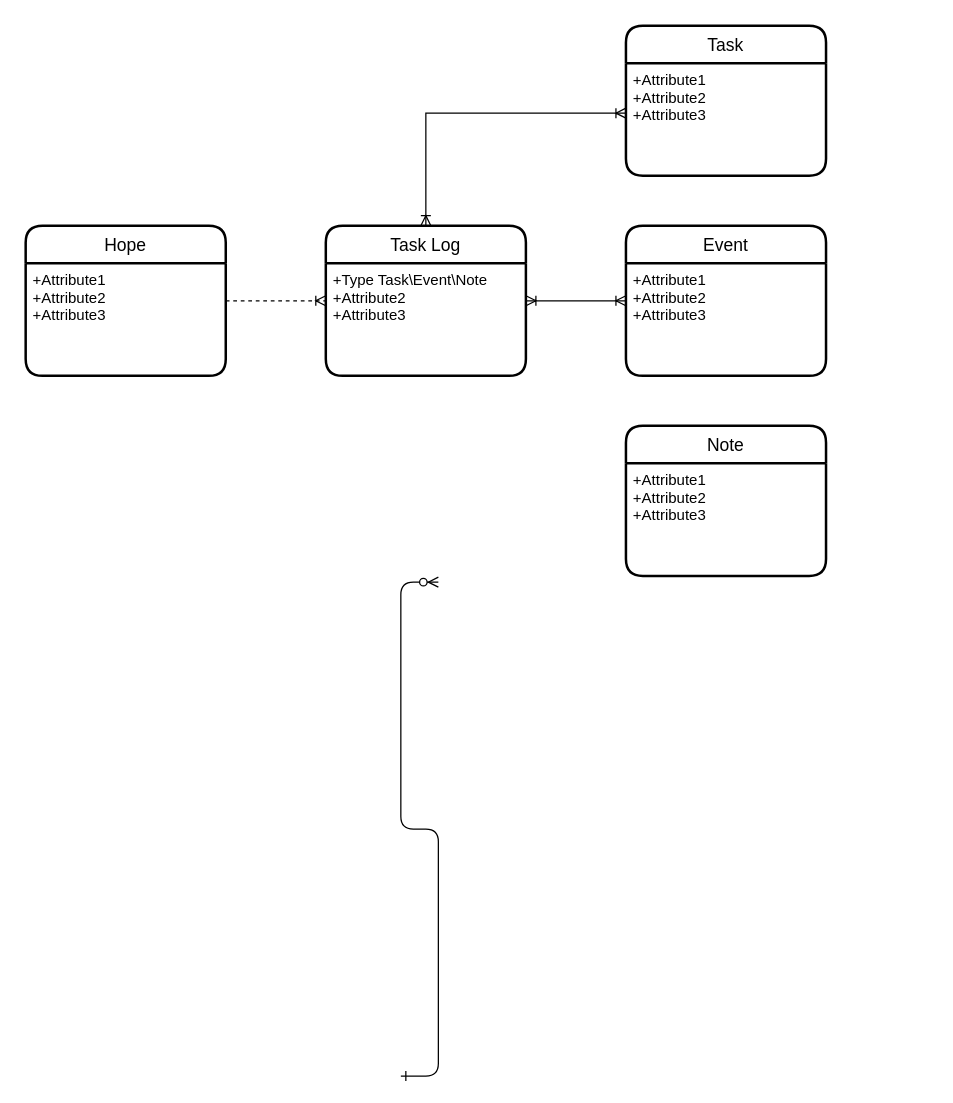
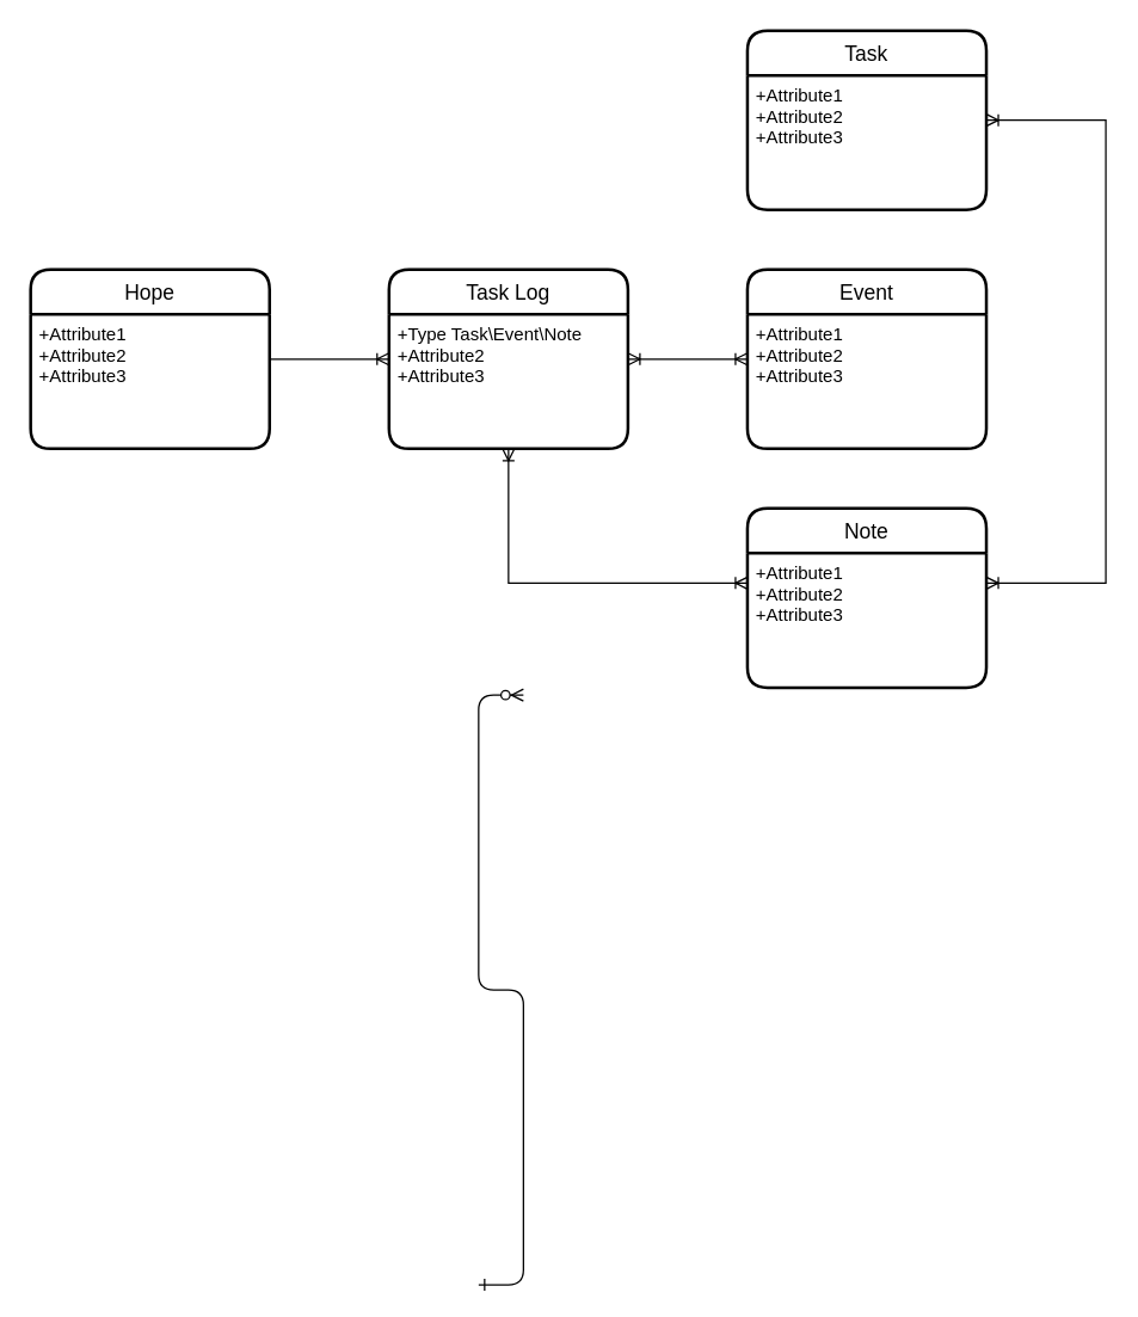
  <mxCell id="0" />
  <mxCell id="1" parent="0" />
  <mxCell id="2" value="" style="edgeStyle=entityRelationEdgeStyle;endArrow=ERzeroToMany;startArrow=ERone;endFill=1;startFill=0;" parent="1" edge="1"><mxGeometry width="100" height="100" relative="1" as="geometry"><mxPoint x="320" y="860" as="sourcePoint" /><mxPoint x="350" y="465" as="targetPoint" /></mxGeometry></mxCell>
  <mxCell id="3" value="Hope" style="swimlane;childLayout=stackLayout;horizontal=1;startSize=30;horizontalStack=0;rounded=1;fontSize=14;fontStyle=0;strokeWidth=2;resizeParent=0;resizeLast=1;shadow=0;dashed=0;align=center;" vertex="1" parent="1"><mxGeometry x="20" y="180" width="160" height="120" as="geometry" /></mxCell>
  <mxCell id="4" value="+Attribute1&#10;+Attribute2&#10;+Attribute3" style="align=left;strokeColor=none;fillColor=none;spacingLeft=4;fontSize=12;verticalAlign=top;resizable=0;rotatable=0;part=1;" vertex="1" parent="3"><mxGeometry y="30" width="160" height="90" as="geometry" /></mxCell>
  <mxCell id="5" value="Task Log" style="swimlane;childLayout=stackLayout;horizontal=1;startSize=30;horizontalStack=0;rounded=1;fontSize=14;fontStyle=0;strokeWidth=2;resizeParent=0;resizeLast=1;shadow=0;dashed=0;align=center;" vertex="1" parent="1"><mxGeometry x="260" y="180" width="160" height="120" as="geometry"><mxRectangle x="280" y="40" width="60" height="30" as="alternateBounds" /></mxGeometry></mxCell>
  <mxCell id="6" value="+Type Task\Event\Note&#10;+Attribute2&#10;+Attribute3" style="align=left;strokeColor=none;fillColor=none;spacingLeft=4;fontSize=12;verticalAlign=top;resizable=0;rotatable=0;part=1;" vertex="1" parent="5"><mxGeometry y="30" width="160" height="90" as="geometry" /></mxCell>
- <mxCell id="7" value="" style="edgeStyle=entityRelationEdgeStyle;fontSize=12;html=1;endArrow=ERoneToMany;endFill=0;rounded=0;dashed=1;" edge="1" parent="1" source="3" target="5"><mxGeometry width="100" height="100" relative="1" as="geometry"><mxPoint x="320" y="430" as="sourcePoint" /><mxPoint x="420" y="330" as="targetPoint" /></mxGeometry></mxCell>
+ <mxCell id="7" value="" style="edgeStyle=entityRelationEdgeStyle;fontSize=12;html=1;endArrow=ERoneToMany;endFill=0;rounded=0;" edge="1" parent="1" source="3" target="5"><mxGeometry width="100" height="100" relative="1" as="geometry"><mxPoint x="320" y="430" as="sourcePoint" /><mxPoint x="420" y="330" as="targetPoint" /></mxGeometry></mxCell>
  <mxCell id="8" value="Event" style="swimlane;childLayout=stackLayout;horizontal=1;startSize=30;horizontalStack=0;rounded=1;fontSize=14;fontStyle=0;strokeWidth=2;resizeParent=0;resizeLast=1;shadow=0;dashed=0;align=center;" vertex="1" parent="1"><mxGeometry x="500" y="180" width="160" height="120" as="geometry"><mxRectangle x="280" y="40" width="60" height="30" as="alternateBounds" /></mxGeometry></mxCell>
  <mxCell id="9" value="+Attribute1&#10;+Attribute2&#10;+Attribute3" style="align=left;strokeColor=none;fillColor=none;spacingLeft=4;fontSize=12;verticalAlign=top;resizable=0;rotatable=0;part=1;" vertex="1" parent="8"><mxGeometry y="30" width="160" height="90" as="geometry" /></mxCell>
  <mxCell id="10" style="edgeStyle=orthogonalEdgeStyle;rounded=0;orthogonalLoop=1;jettySize=auto;html=1;endArrow=ERoneToMany;endFill=0;startArrow=ERoneToMany;startFill=0;" edge="1" parent="1" source="5" target="8"><mxGeometry relative="1" as="geometry" /></mxCell>
  <mxCell id="11" value="Task" style="swimlane;childLayout=stackLayout;horizontal=1;startSize=30;horizontalStack=0;rounded=1;fontSize=14;fontStyle=0;strokeWidth=2;resizeParent=0;resizeLast=1;shadow=0;dashed=0;align=center;" vertex="1" parent="1"><mxGeometry x="500" y="20" width="160" height="120" as="geometry"><mxRectangle x="280" y="40" width="60" height="30" as="alternateBounds" /></mxGeometry></mxCell>
  <mxCell id="12" value="+Attribute1&#10;+Attribute2&#10;+Attribute3" style="align=left;strokeColor=none;fillColor=none;spacingLeft=4;fontSize=12;verticalAlign=top;resizable=0;rotatable=0;part=1;" vertex="1" parent="11"><mxGeometry y="30" width="160" height="90" as="geometry" /></mxCell>
  <mxCell id="13" value="Note" style="swimlane;childLayout=stackLayout;horizontal=1;startSize=30;horizontalStack=0;rounded=1;fontSize=14;fontStyle=0;strokeWidth=2;resizeParent=0;resizeLast=1;shadow=0;dashed=0;align=center;" vertex="1" parent="1"><mxGeometry x="500" y="340" width="160" height="120" as="geometry"><mxRectangle x="280" y="40" width="60" height="30" as="alternateBounds" /></mxGeometry></mxCell>
  <mxCell id="14" value="+Attribute1&#10;+Attribute2&#10;+Attribute3" style="align=left;strokeColor=none;fillColor=none;spacingLeft=4;fontSize=12;verticalAlign=top;resizable=0;rotatable=0;part=1;" vertex="1" parent="13"><mxGeometry y="30" width="160" height="90" as="geometry" /></mxCell>
- <mxCell id="16" style="edgeStyle=orthogonalEdgeStyle;rounded=0;orthogonalLoop=1;jettySize=auto;html=1;endArrow=ERoneToMany;endFill=0;startArrow=ERoneToMany;startFill=0;" edge="1" parent="1" source="5" target="11"><mxGeometry relative="1" as="geometry"><mxPoint x="350.034" y="310" as="sourcePoint" /><mxPoint x="290.034" y="430" as="targetPoint" /><Array as="points"><mxPoint x="340" y="90" /></Array></mxGeometry></mxCell>
+ <mxCell id="15" style="edgeStyle=orthogonalEdgeStyle;rounded=0;orthogonalLoop=1;jettySize=auto;html=1;endArrow=ERoneToMany;endFill=0;startArrow=ERoneToMany;startFill=0;" edge="1" parent="1" source="5" target="13"><mxGeometry relative="1" as="geometry"><mxPoint x="430" y="250" as="sourcePoint" /><mxPoint x="580" y="250" as="targetPoint" /><Array as="points"><mxPoint x="340" y="390" /></Array></mxGeometry></mxCell>
+ <mxCell id="17" style="edgeStyle=orthogonalEdgeStyle;rounded=0;orthogonalLoop=1;jettySize=auto;html=1;endArrow=ERoneToMany;endFill=0;startArrow=ERoneToMany;startFill=0;" edge="1" parent="1" source="13" target="11"><mxGeometry relative="1" as="geometry"><mxPoint x="350.034" y="190" as="sourcePoint" /><mxPoint x="510" y="100" as="targetPoint" /><Array as="points"><mxPoint x="740" y="390" /><mxPoint x="740" y="80" /></Array></mxGeometry></mxCell>
